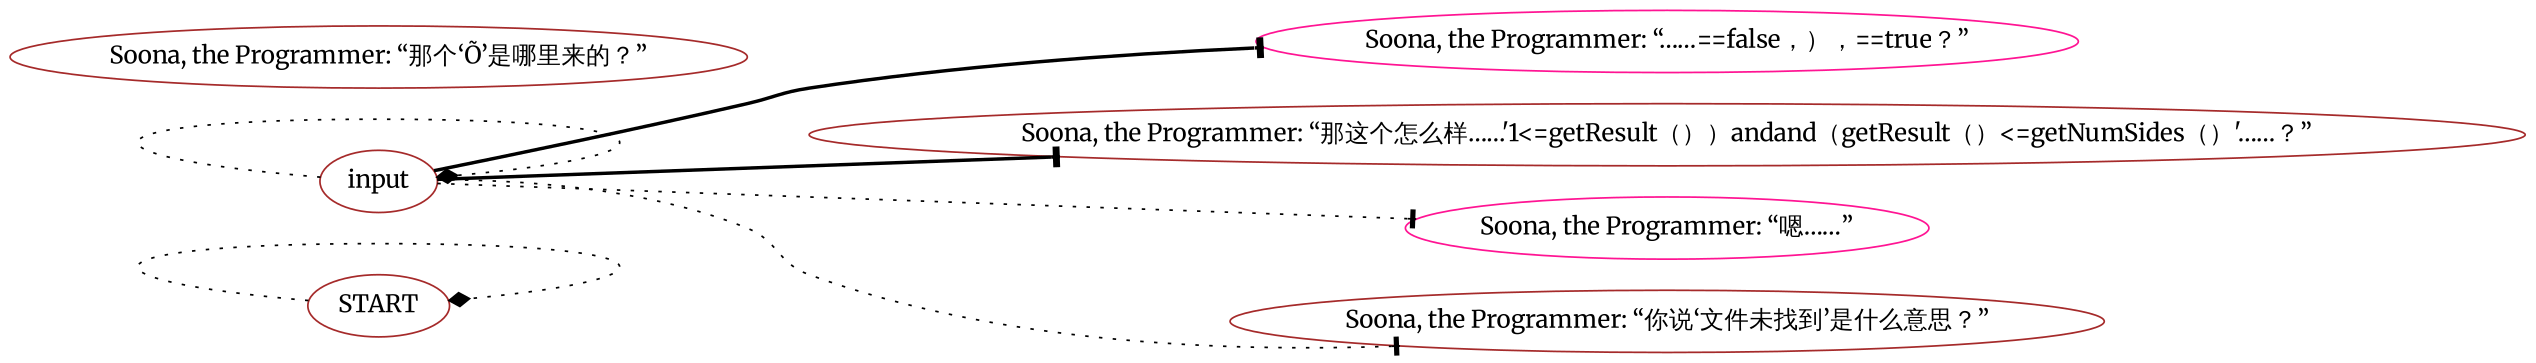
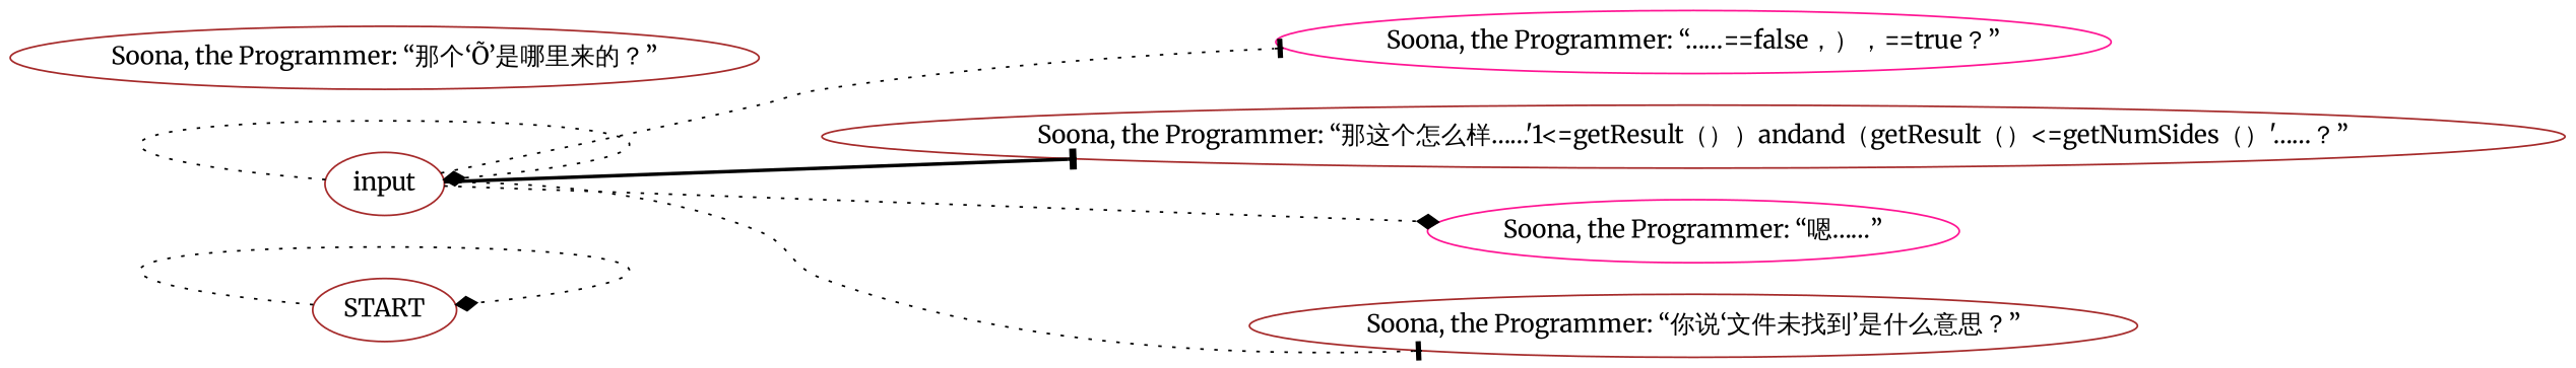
  digraph {
    fontname=Merriweather
    rankdir=LR
    node [color=brown fontname=Merriweather]
    edge [arrowhead=tee fontname=Merriweather style=dotted]
    n1 [label=START]
    n2 [label=input]
    n3 [color=deeppink label="Soona, the Programmer: “……==false，），==true？”"]
    n4 [label="Soona, the Programmer: “那这个怎么样……'1<=getResult（））andand（getResult（）<=getNumSides（）'……？”"]
    n5 [color=deeppink label="Soona, the Programmer: “嗯……”"]
    n6 [label="Soona, the Programmer: “你说‘文件未找到’是什么意思？”"]
    n7 [label="Soona, the Programmer: “那个‘Õ’是哪里来的？”"]
    n1 -> n1 [arrowhead=diamond]
    n2 -> n2 [arrowhead=diamond]
-   n2 -> n3 [style=bold]
+   n2 -> n3
    n2 -> n4 [style=bold]
-   n2 -> n5
+   n2 -> n5 [arrowhead=diamond]
    n2 -> n6
  }
